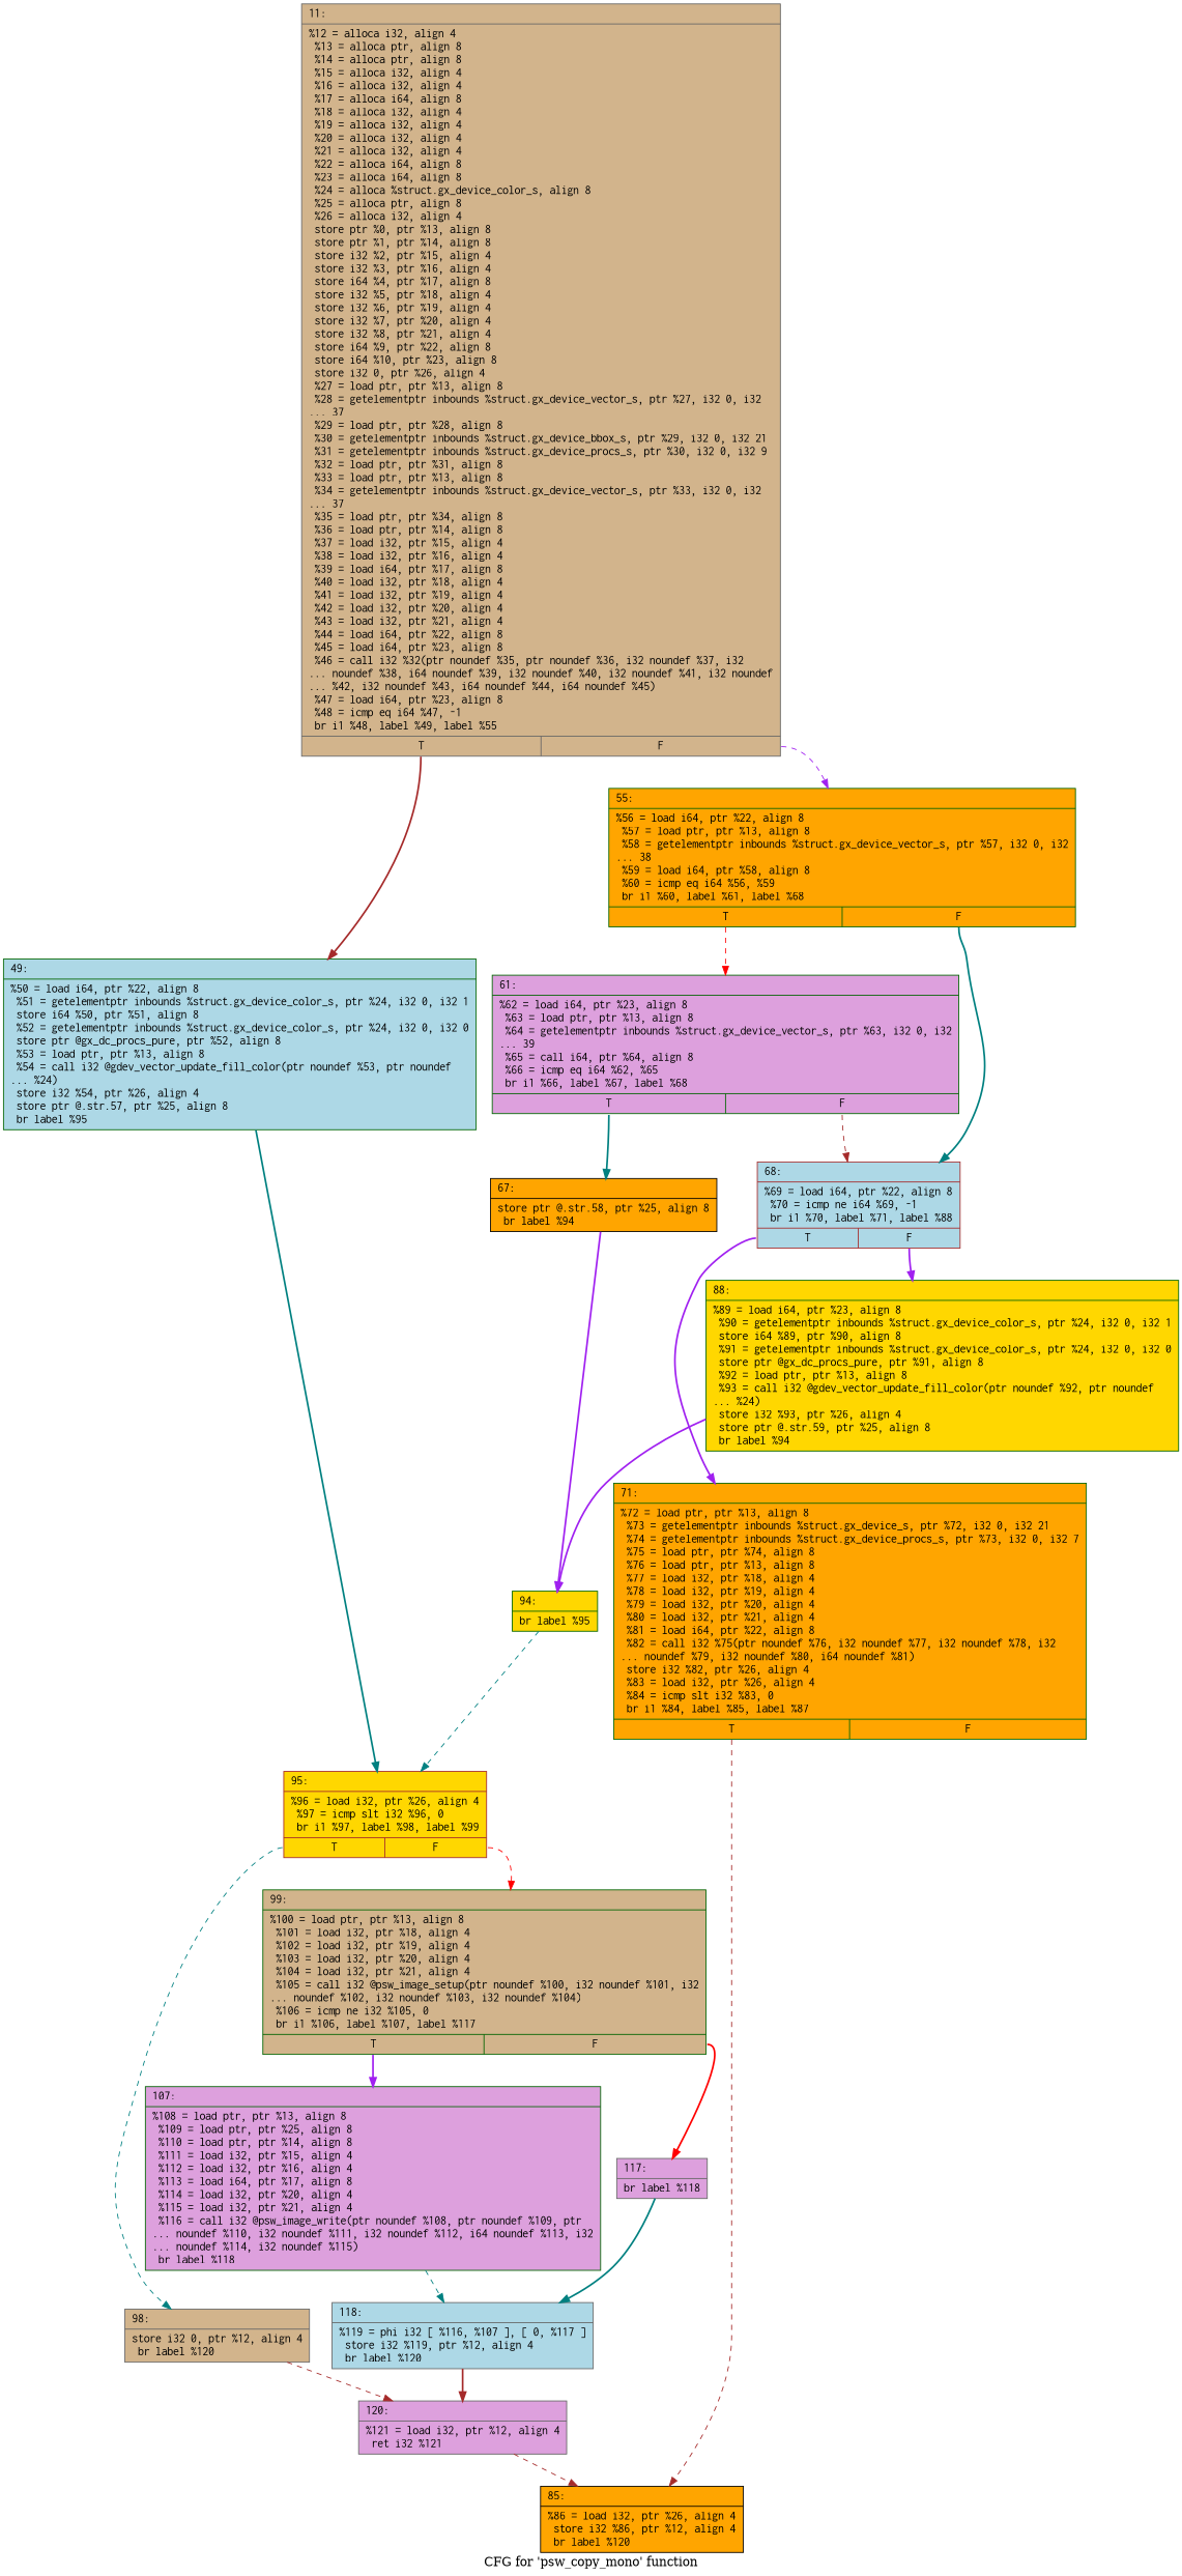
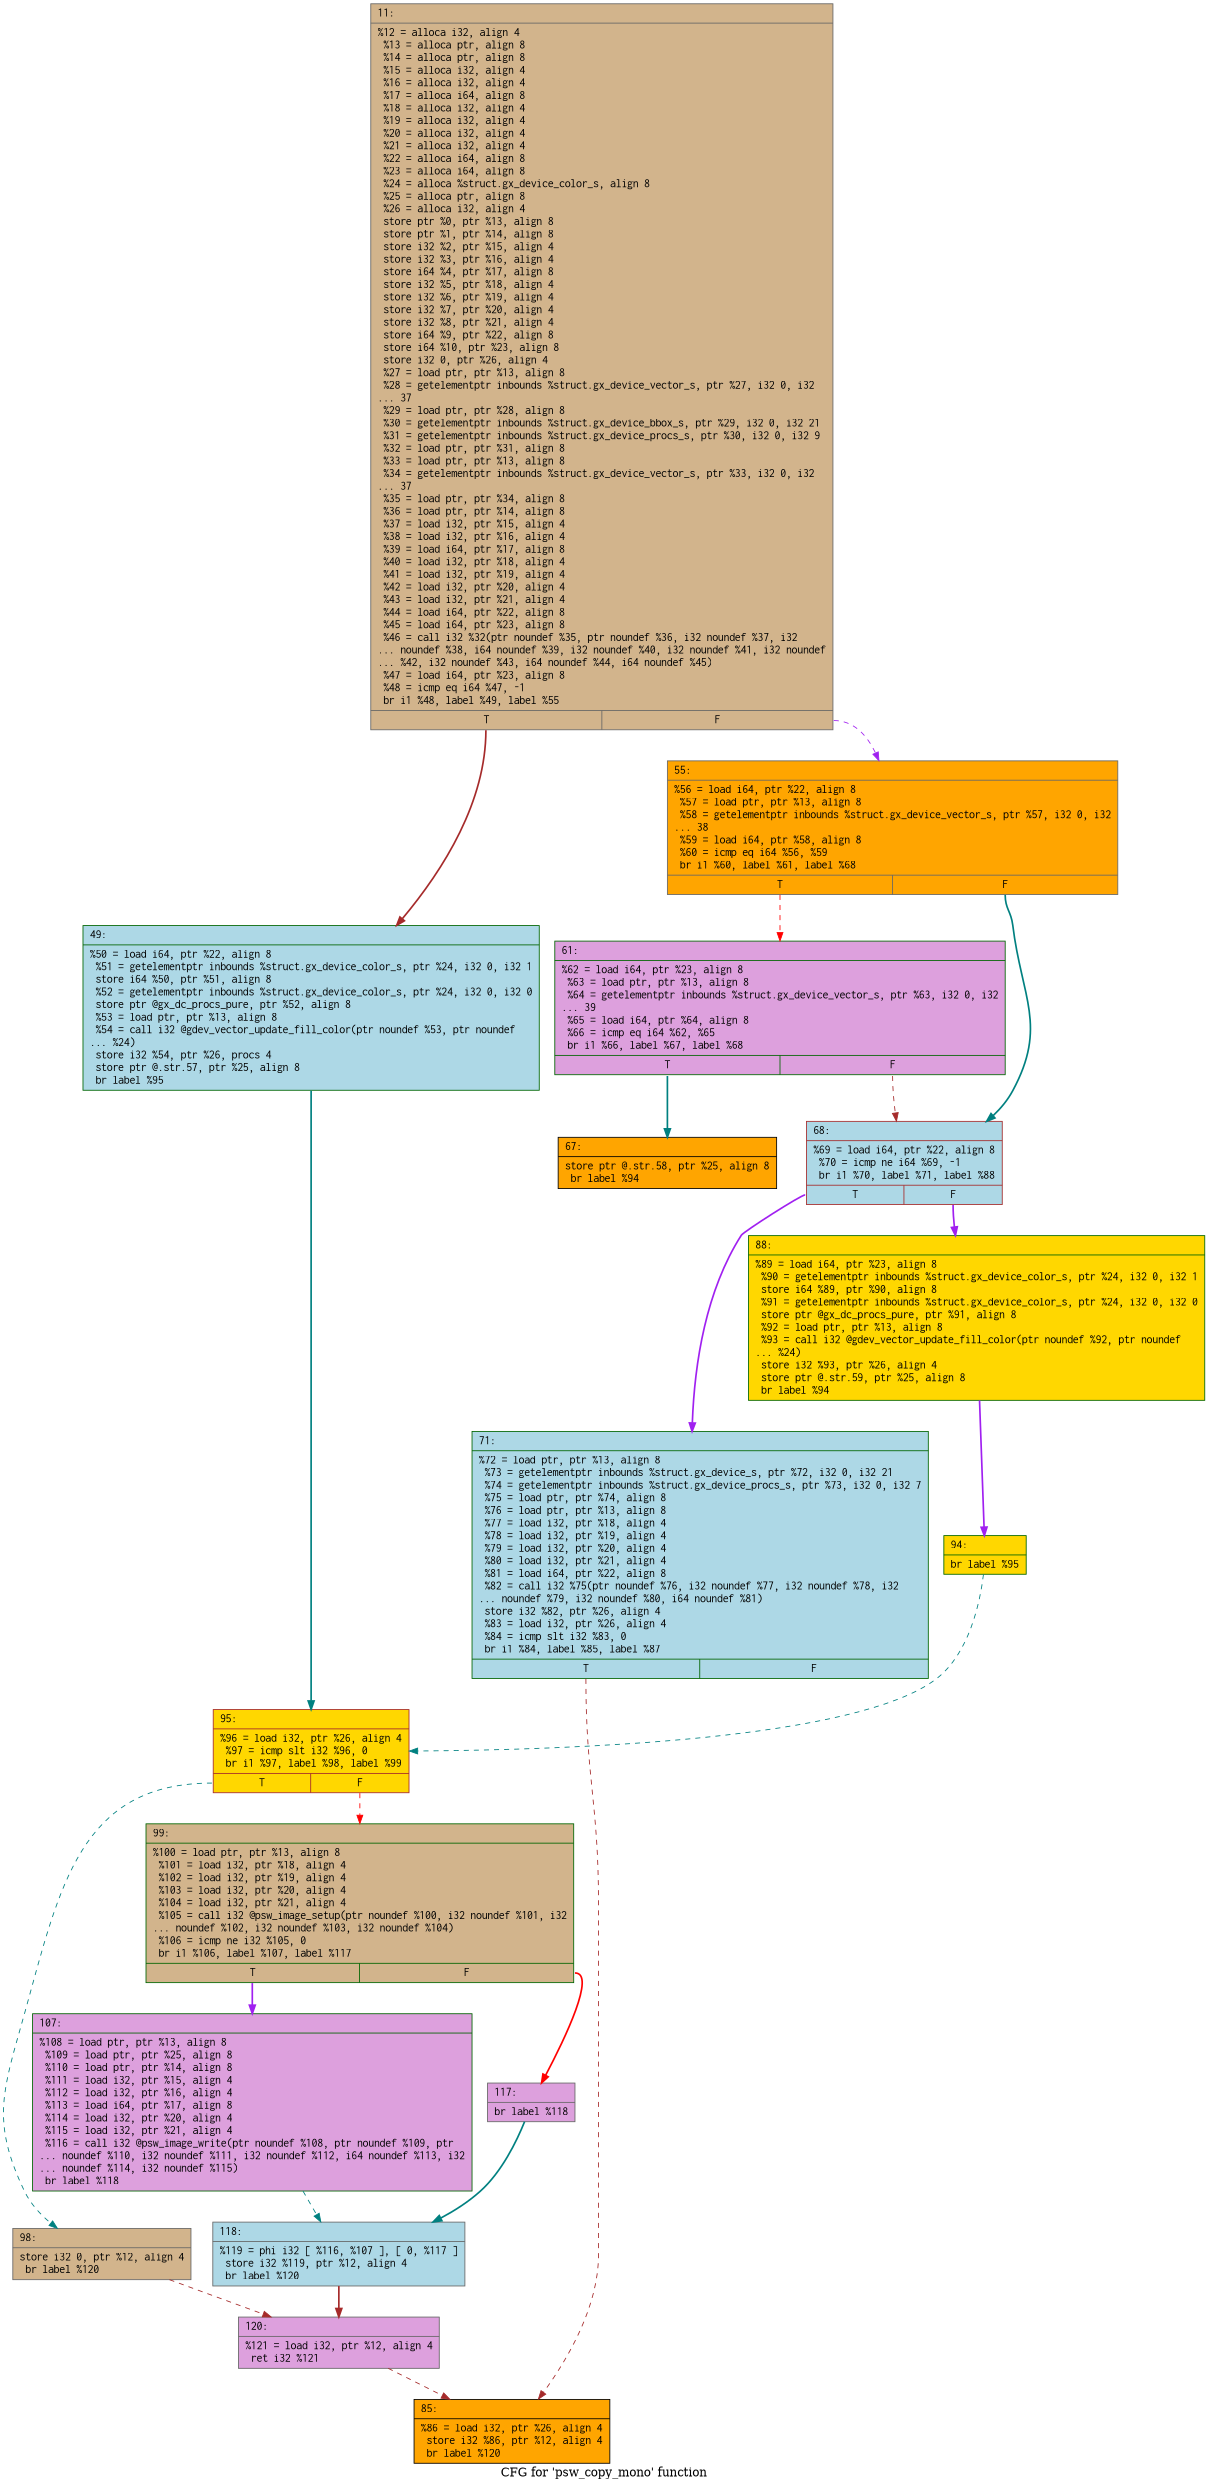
  digraph {
    label="CFG for 'psw_copy_mono' function"
    node [color=darkgreen fillcolor=lightblue fontname=Courier shape=record style=filled]
    edge [color=teal style=bold]
    n1 [color=gray40 fillcolor=tan label="{11:\l|  %12 = alloca i32, align 4\l  %13 = alloca ptr, align 8\l  %14 = alloca ptr, align 8\l  %15 = alloca i32, align 4\l  %16 = alloca i32, align 4\l  %17 = alloca i64, align 8\l  %18 = alloca i32, align 4\l  %19 = alloca i32, align 4\l  %20 = alloca i32, align 4\l  %21 = alloca i32, align 4\l  %22 = alloca i64, align 8\l  %23 = alloca i64, align 8\l  %24 = alloca %struct.gx_device_color_s, align 8\l  %25 = alloca ptr, align 8\l  %26 = alloca i32, align 4\l  store ptr %0, ptr %13, align 8\l  store ptr %1, ptr %14, align 8\l  store i32 %2, ptr %15, align 4\l  store i32 %3, ptr %16, align 4\l  store i64 %4, ptr %17, align 8\l  store i32 %5, ptr %18, align 4\l  store i32 %6, ptr %19, align 4\l  store i32 %7, ptr %20, align 4\l  store i32 %8, ptr %21, align 4\l  store i64 %9, ptr %22, align 8\l  store i64 %10, ptr %23, align 8\l  store i32 0, ptr %26, align 4\l  %27 = load ptr, ptr %13, align 8\l  %28 = getelementptr inbounds %struct.gx_device_vector_s, ptr %27, i32 0, i32\l... 37\l  %29 = load ptr, ptr %28, align 8\l  %30 = getelementptr inbounds %struct.gx_device_bbox_s, ptr %29, i32 0, i32 21\l  %31 = getelementptr inbounds %struct.gx_device_procs_s, ptr %30, i32 0, i32 9\l  %32 = load ptr, ptr %31, align 8\l  %33 = load ptr, ptr %13, align 8\l  %34 = getelementptr inbounds %struct.gx_device_vector_s, ptr %33, i32 0, i32\l... 37\l  %35 = load ptr, ptr %34, align 8\l  %36 = load ptr, ptr %14, align 8\l  %37 = load i32, ptr %15, align 4\l  %38 = load i32, ptr %16, align 4\l  %39 = load i64, ptr %17, align 8\l  %40 = load i32, ptr %18, align 4\l  %41 = load i32, ptr %19, align 4\l  %42 = load i32, ptr %20, align 4\l  %43 = load i32, ptr %21, align 4\l  %44 = load i64, ptr %22, align 8\l  %45 = load i64, ptr %23, align 8\l  %46 = call i32 %32(ptr noundef %35, ptr noundef %36, i32 noundef %37, i32\l... noundef %38, i64 noundef %39, i32 noundef %40, i32 noundef %41, i32 noundef\l... %42, i32 noundef %43, i64 noundef %44, i64 noundef %45)\l  %47 = load i64, ptr %23, align 8\l  %48 = icmp eq i64 %47, -1\l  br i1 %48, label %49, label %55\l|{<s0>T|<s1>F}}"]
-   n2 [label="{49:\l|  %50 = load i64, ptr %22, align 8\l  %51 = getelementptr inbounds %struct.gx_device_color_s, ptr %24, i32 0, i32 1\l  store i64 %50, ptr %51, align 8\l  %52 = getelementptr inbounds %struct.gx_device_color_s, ptr %24, i32 0, i32 0\l  store ptr @gx_dc_procs_pure, ptr %52, align 8\l  %53 = load ptr, ptr %13, align 8\l  %54 = call i32 @gdev_vector_update_fill_color(ptr noundef %53, ptr noundef\l... %24)\l  store i32 %54, ptr %26, align 4\l  store ptr @.str.57, ptr %25, align 8\l  br label %95\l}"]
-   n3 [fillcolor=orange label="{55:\l|  %56 = load i64, ptr %22, align 8\l  %57 = load ptr, ptr %13, align 8\l  %58 = getelementptr inbounds %struct.gx_device_vector_s, ptr %57, i32 0, i32\l... 38\l  %59 = load i64, ptr %58, align 8\l  %60 = icmp eq i64 %56, %59\l  br i1 %60, label %61, label %68\l|{<s0>T|<s1>F}}"]
+   n2 [label="{49:\l|  %50 = load i64, ptr %22, align 8\l  %51 = getelementptr inbounds %struct.gx_device_color_s, ptr %24, i32 0, i32 1\l  store i64 %50, ptr %51, align 8\l  %52 = getelementptr inbounds %struct.gx_device_color_s, ptr %24, i32 0, i32 0\l  store ptr @gx_dc_procs_pure, ptr %52, align 8\l  %53 = load ptr, ptr %13, align 8\l  %54 = call i32 @gdev_vector_update_fill_color(ptr noundef %53, ptr noundef\l... %24)\l  store i32 %54, ptr %26, procs 4\l  store ptr @.str.57, ptr %25, align 8\l  br label %95\l}"]
+   n3 [color=gray40 fillcolor=orange label="{55:\l|  %56 = load i64, ptr %22, align 8\l  %57 = load ptr, ptr %13, align 8\l  %58 = getelementptr inbounds %struct.gx_device_vector_s, ptr %57, i32 0, i32\l... 38\l  %59 = load i64, ptr %58, align 8\l  %60 = icmp eq i64 %56, %59\l  br i1 %60, label %61, label %68\l|{<s0>T|<s1>F}}"]
    n4 [color=brown fillcolor=gold label="{95:\l|  %96 = load i32, ptr %26, align 4\l  %97 = icmp slt i32 %96, 0\l  br i1 %97, label %98, label %99\l|{<s0>T|<s1>F}}"]
-   n5 [fillcolor=plum label="{61:\l|  %62 = load i64, ptr %23, align 8\l  %63 = load ptr, ptr %13, align 8\l  %64 = getelementptr inbounds %struct.gx_device_vector_s, ptr %63, i32 0, i32\l... 39\l  %65 = call i64, ptr %64, align 8\l  %66 = icmp eq i64 %62, %65\l  br i1 %66, label %67, label %68\l|{<s0>T|<s1>F}}"]
+   n5 [fillcolor=plum label="{61:\l|  %62 = load i64, ptr %23, align 8\l  %63 = load ptr, ptr %13, align 8\l  %64 = getelementptr inbounds %struct.gx_device_vector_s, ptr %63, i32 0, i32\l... 39\l  %65 = load i64, ptr %64, align 8\l  %66 = icmp eq i64 %62, %65\l  br i1 %66, label %67, label %68\l|{<s0>T|<s1>F}}"]
    n6 [color=brown label="{68:\l|  %69 = load i64, ptr %22, align 8\l  %70 = icmp ne i64 %69, -1\l  br i1 %70, label %71, label %88\l|{<s0>T|<s1>F}}"]
    n7 [color=gray40 fillcolor=tan label="{98:\l|  store i32 0, ptr %12, align 4\l  br label %120\l}"]
    n8 [fillcolor=tan label="{99:\l|  %100 = load ptr, ptr %13, align 8\l  %101 = load i32, ptr %18, align 4\l  %102 = load i32, ptr %19, align 4\l  %103 = load i32, ptr %20, align 4\l  %104 = load i32, ptr %21, align 4\l  %105 = call i32 @psw_image_setup(ptr noundef %100, i32 noundef %101, i32\l... noundef %102, i32 noundef %103, i32 noundef %104)\l  %106 = icmp ne i32 %105, 0\l  br i1 %106, label %107, label %117\l|{<s0>T|<s1>F}}"]
    n9 [color=black fillcolor=orange label="{67:\l|  store ptr @.str.58, ptr %25, align 8\l  br label %94\l}"]
-   n10 [fillcolor=orange label="{71:\l|  %72 = load ptr, ptr %13, align 8\l  %73 = getelementptr inbounds %struct.gx_device_s, ptr %72, i32 0, i32 21\l  %74 = getelementptr inbounds %struct.gx_device_procs_s, ptr %73, i32 0, i32 7\l  %75 = load ptr, ptr %74, align 8\l  %76 = load ptr, ptr %13, align 8\l  %77 = load i32, ptr %18, align 4\l  %78 = load i32, ptr %19, align 4\l  %79 = load i32, ptr %20, align 4\l  %80 = load i32, ptr %21, align 4\l  %81 = load i64, ptr %22, align 8\l  %82 = call i32 %75(ptr noundef %76, i32 noundef %77, i32 noundef %78, i32\l... noundef %79, i32 noundef %80, i64 noundef %81)\l  store i32 %82, ptr %26, align 4\l  %83 = load i32, ptr %26, align 4\l  %84 = icmp slt i32 %83, 0\l  br i1 %84, label %85, label %87\l|{<s0>T|<s1>F}}"]
+   n10 [label="{71:\l|  %72 = load ptr, ptr %13, align 8\l  %73 = getelementptr inbounds %struct.gx_device_s, ptr %72, i32 0, i32 21\l  %74 = getelementptr inbounds %struct.gx_device_procs_s, ptr %73, i32 0, i32 7\l  %75 = load ptr, ptr %74, align 8\l  %76 = load ptr, ptr %13, align 8\l  %77 = load i32, ptr %18, align 4\l  %78 = load i32, ptr %19, align 4\l  %79 = load i32, ptr %20, align 4\l  %80 = load i32, ptr %21, align 4\l  %81 = load i64, ptr %22, align 8\l  %82 = call i32 %75(ptr noundef %76, i32 noundef %77, i32 noundef %78, i32\l... noundef %79, i32 noundef %80, i64 noundef %81)\l  store i32 %82, ptr %26, align 4\l  %83 = load i32, ptr %26, align 4\l  %84 = icmp slt i32 %83, 0\l  br i1 %84, label %85, label %87\l|{<s0>T|<s1>F}}"]
    n11 [fillcolor=gold label="{88:\l|  %89 = load i64, ptr %23, align 8\l  %90 = getelementptr inbounds %struct.gx_device_color_s, ptr %24, i32 0, i32 1\l  store i64 %89, ptr %90, align 8\l  %91 = getelementptr inbounds %struct.gx_device_color_s, ptr %24, i32 0, i32 0\l  store ptr @gx_dc_procs_pure, ptr %91, align 8\l  %92 = load ptr, ptr %13, align 8\l  %93 = call i32 @gdev_vector_update_fill_color(ptr noundef %92, ptr noundef\l... %24)\l  store i32 %93, ptr %26, align 4\l  store ptr @.str.59, ptr %25, align 8\l  br label %94\l}"]
    n12 [color=gray40 fillcolor=plum label="{120:\l|  %121 = load i32, ptr %12, align 4\l  ret i32 %121\l}"]
    n13 [fillcolor=plum label="{107:\l|  %108 = load ptr, ptr %13, align 8\l  %109 = load ptr, ptr %25, align 8\l  %110 = load ptr, ptr %14, align 8\l  %111 = load i32, ptr %15, align 4\l  %112 = load i32, ptr %16, align 4\l  %113 = load i64, ptr %17, align 8\l  %114 = load i32, ptr %20, align 4\l  %115 = load i32, ptr %21, align 4\l  %116 = call i32 @psw_image_write(ptr noundef %108, ptr noundef %109, ptr\l... noundef %110, i32 noundef %111, i32 noundef %112, i64 noundef %113, i32\l... noundef %114, i32 noundef %115)\l  br label %118\l}"]
    n14 [color=gray40 fillcolor=plum label="{117:\l|  br label %118\l}"]
    n15 [fillcolor=gold label="{94:\l|  br label %95\l}"]
    n16 [color=black fillcolor=orange label="{85:\l|  %86 = load i32, ptr %26, align 4\l  store i32 %86, ptr %12, align 4\l  br label %120\l}"]
    n17 [color=gray40 label="{118:\l|  %119 = phi i32 [ %116, %107 ], [ 0, %117 ]\l  store i32 %119, ptr %12, align 4\l  br label %120\l}"]
    n1 -> n2 [color=brown tailport=s0]
    n1 -> n3 [color=purple style=dashed tailport=s1]
    n2 -> n4
    n3 -> n5 [color=red style=dashed tailport=s0]
    n3 -> n6 [tailport=s1]
    n4 -> n7 [style=dashed tailport=s0]
    n4 -> n8 [color=red style=dashed tailport=s1]
    n5 -> n6 [color=brown style=dashed tailport=s1]
    n5 -> n9 [tailport=s0]
    n6 -> n10 [color=purple tailport=s0]
    n6 -> n11 [color=purple tailport=s1]
    n7 -> n12 [color=brown style=dashed]
    n8 -> n13 [color=purple tailport=s0]
    n8 -> n14 [color=red tailport=s1]
-   n9 -> n15 [color=purple]
    n10 -> n16 [color=brown style=dashed tailport=s0]
    n11 -> n15 [color=purple]
    n12 -> n16 [color=brown style=dashed]
    n13 -> n17 [style=dashed]
    n14 -> n17
    n15 -> n4 [style=dashed]
    n17 -> n12 [color=brown]
  }
